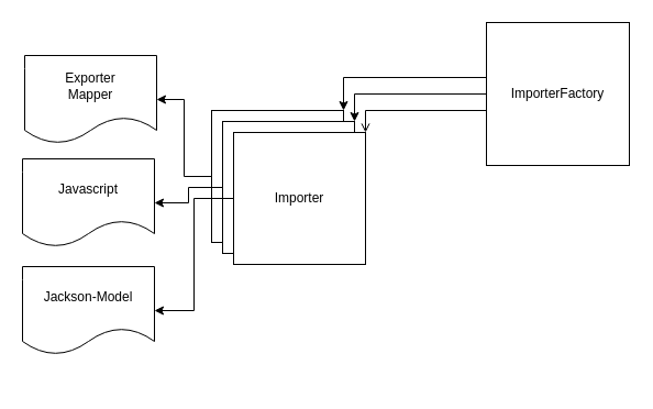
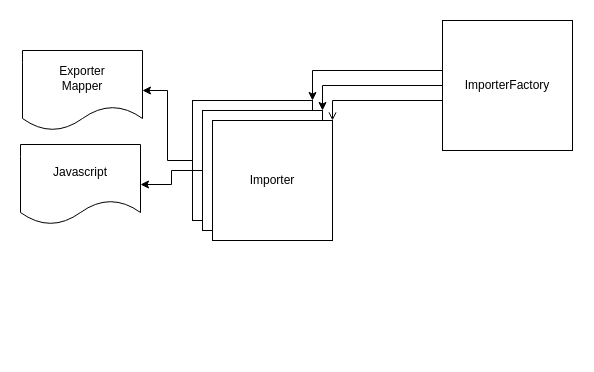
  <mxCell id="0" />
  <mxCell id="1" parent="0" />
  <mxCell id="2" style="edgeStyle=orthogonalEdgeStyle;rounded=0;orthogonalLoop=1;jettySize=auto;html=1;entryX=1;entryY=0;entryDx=0;entryDy=0;exitX=0.008;exitY=0.646;exitDx=0;exitDy=0;exitPerimeter=0;endArrow=open;" edge="1" parent="1" source="5" target="12"><mxGeometry relative="1" as="geometry"><Array as="points"><mxPoint x="443" y="100" /><mxPoint x="332" y="100" /></Array></mxGeometry></mxCell>
  <mxCell id="3" style="edgeStyle=orthogonalEdgeStyle;rounded=0;orthogonalLoop=1;jettySize=auto;html=1;entryX=1;entryY=0;entryDx=0;entryDy=0;" edge="1" parent="1" source="5" target="9"><mxGeometry relative="1" as="geometry" /></mxCell>
  <mxCell id="4" style="edgeStyle=orthogonalEdgeStyle;rounded=0;orthogonalLoop=1;jettySize=auto;html=1;entryX=1;entryY=0;entryDx=0;entryDy=0;" edge="1" parent="1" source="5" target="7"><mxGeometry relative="1" as="geometry"><Array as="points"><mxPoint x="312" y="70" /></Array></mxGeometry></mxCell>
  <mxCell id="5" value="ImporterFactory" style="whiteSpace=wrap;html=1;aspect=fixed;" vertex="1" parent="1"><mxGeometry x="442" y="20" width="130" height="130" as="geometry" /></mxCell>
  <mxCell id="6" value="" style="group" vertex="1" connectable="0" parent="1"><mxGeometry x="192" y="100" width="120" height="240" as="geometry" /></mxCell>
  <mxCell id="7" value="Exporter" style="whiteSpace=wrap;html=1;aspect=fixed;" vertex="1" parent="6"><mxGeometry width="120" height="120" as="geometry" /></mxCell>
  <mxCell id="8" value="" style="group" vertex="1" connectable="0" parent="1"><mxGeometry x="202" y="110" width="120" height="240" as="geometry" /></mxCell>
  <mxCell id="9" value="Exporter" style="whiteSpace=wrap;html=1;aspect=fixed;" vertex="1" parent="8"><mxGeometry width="120" height="120" as="geometry" /></mxCell>
- <mxCell id="10" value="Jackson-Model" style="shape=document;whiteSpace=wrap;html=1;boundedLbl=1;" vertex="1" parent="1"><mxGeometry x="20" y="242" width="120" height="80" as="geometry" /></mxCell>
- <mxCell id="11" style="edgeStyle=orthogonalEdgeStyle;rounded=0;orthogonalLoop=1;jettySize=auto;html=1;entryX=1;entryY=0.5;entryDx=0;entryDy=0;" edge="1" parent="1" source="12" target="10"><mxGeometry x="250" y="140" as="geometry" /></mxCell>
  <mxCell id="12" value="Importer" style="whiteSpace=wrap;html=1;aspect=fixed;" vertex="1" parent="1"><mxGeometry x="212" y="120" width="120" height="120" as="geometry" /></mxCell>
  <mxCell id="13" value="Javascript" style="shape=document;whiteSpace=wrap;html=1;boundedLbl=1;" vertex="1" parent="1"><mxGeometry x="20" y="144" width="120" height="80" as="geometry" /></mxCell>
  <mxCell id="14" style="edgeStyle=orthogonalEdgeStyle;rounded=0;orthogonalLoop=1;jettySize=auto;html=1;entryX=1;entryY=0.5;entryDx=0;entryDy=0;" edge="1" parent="1" source="9" target="13"><mxGeometry relative="1" as="geometry" /></mxCell>
  <mxCell id="15" value="Exporter&lt;br&gt;Mapper" style="shape=document;whiteSpace=wrap;html=1;boundedLbl=1;" vertex="1" parent="1"><mxGeometry x="22" y="50" width="120" height="80" as="geometry" /></mxCell>
  <mxCell id="16" style="edgeStyle=orthogonalEdgeStyle;rounded=0;orthogonalLoop=1;jettySize=auto;html=1;entryX=1;entryY=0.5;entryDx=0;entryDy=0;" edge="1" parent="1" source="7" target="15"><mxGeometry relative="1" as="geometry" /></mxCell>
